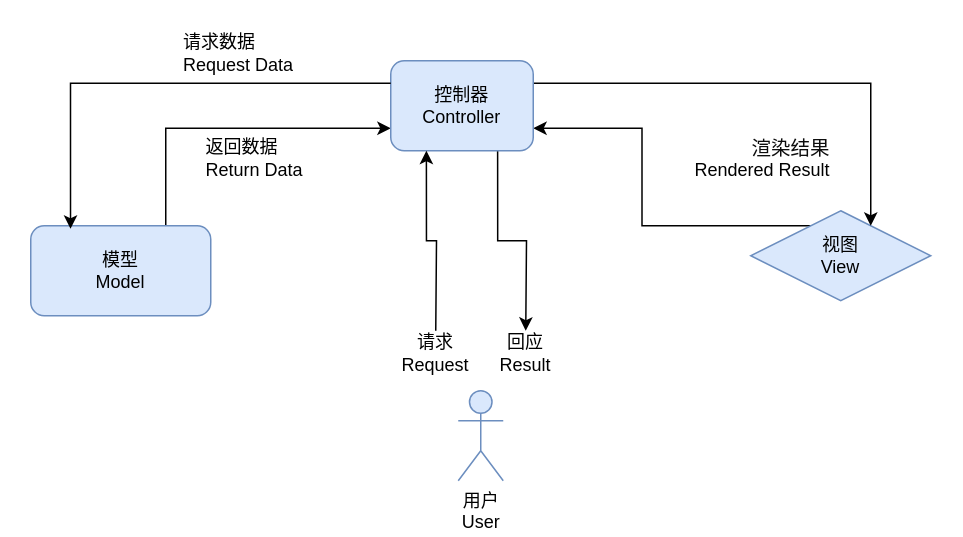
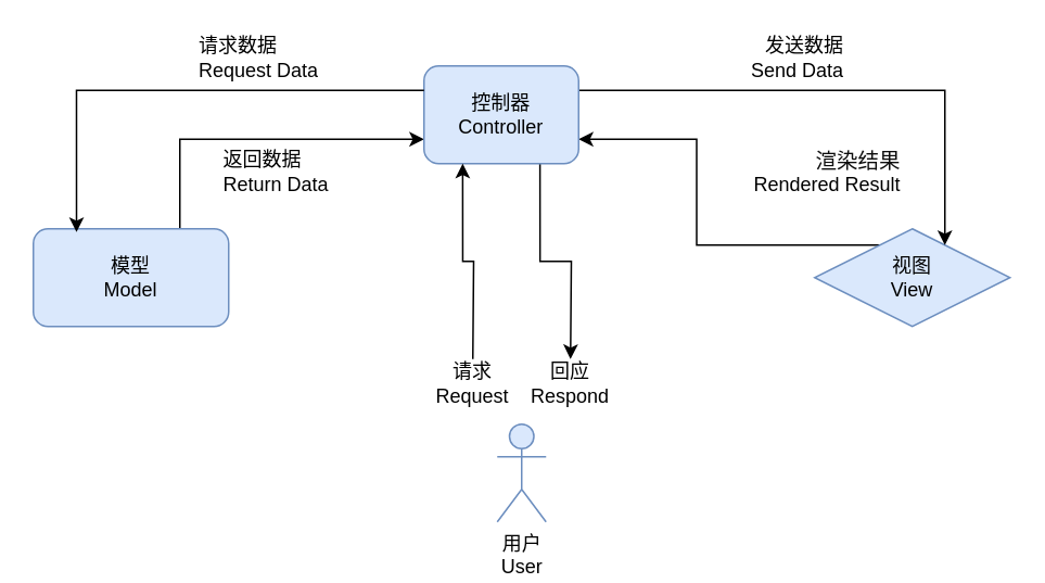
  <mxCell id="0" />
  <mxCell id="1" parent="0" />
  <mxCell id="2" style="edgeStyle=orthogonalEdgeStyle;rounded=0;orthogonalLoop=1;jettySize=auto;html=1;entryX=0;entryY=0.75;entryDx=0;entryDy=0;exitX=0.75;exitY=0;exitDx=0;exitDy=0;" edge="1" parent="1" source="3" target="8"><mxGeometry relative="1" as="geometry" /></mxCell>
- <mxCell id="3" value="&lt;div&gt;模型&lt;/div&gt;Model" style="rounded=1;whiteSpace=wrap;html=1;fillColor=#dae8fc;strokeColor=#6c8ebf;" vertex="1" parent="1"><mxGeometry x="20" y="150" width="120" height="60" as="geometry" /></mxCell>
+ <mxCell id="3" value="&lt;div&gt;模型&lt;/div&gt;Model" style="rounded=1;whiteSpace=wrap;html=1;fillColor=#dae8fc;strokeColor=#6c8ebf;" vertex="1" parent="1"><mxGeometry x="20" y="140" width="120" height="60" as="geometry" /></mxCell>
  <mxCell id="4" style="edgeStyle=orthogonalEdgeStyle;rounded=0;orthogonalLoop=1;jettySize=auto;html=1;entryX=1;entryY=0.75;entryDx=0;entryDy=0;exitX=0.25;exitY=0;exitDx=0;exitDy=0;" edge="1" parent="1" source="5" target="8"><mxGeometry relative="1" as="geometry" /></mxCell>
  <mxCell id="5" value="&lt;div&gt;视图&lt;/div&gt;View" style="rhombus;whiteSpace=wrap;html=1;fillColor=#dae8fc;strokeColor=#6c8ebf;" vertex="1" parent="1"><mxGeometry x="500" y="140" width="120" height="60" as="geometry" /></mxCell>
  <mxCell id="6" style="edgeStyle=orthogonalEdgeStyle;rounded=0;orthogonalLoop=1;jettySize=auto;html=1;exitX=0.75;exitY=1;exitDx=0;exitDy=0;" edge="1" parent="1" source="8"><mxGeometry relative="1" as="geometry"><mxPoint x="350" y="220" as="targetPoint" /></mxGeometry></mxCell>
  <mxCell id="7" style="edgeStyle=orthogonalEdgeStyle;rounded=0;orthogonalLoop=1;jettySize=auto;html=1;entryX=0.75;entryY=0;entryDx=0;entryDy=0;exitX=1;exitY=0.25;exitDx=0;exitDy=0;" edge="1" parent="1" source="8" target="5"><mxGeometry relative="1" as="geometry" /></mxCell>
  <mxCell id="8" value="&lt;div&gt;控制器&lt;/div&gt;Controller" style="rounded=1;whiteSpace=wrap;html=1;fillColor=#dae8fc;strokeColor=#6c8ebf;" vertex="1" parent="1"><mxGeometry x="260" y="40" width="95" height="60" as="geometry" /></mxCell>
  <mxCell id="9" style="edgeStyle=orthogonalEdgeStyle;rounded=0;orthogonalLoop=1;jettySize=auto;html=1;entryX=0.25;entryY=1;entryDx=0;entryDy=0;" edge="1" parent="1" target="8"><mxGeometry relative="1" as="geometry"><mxPoint x="290" y="220" as="sourcePoint" /></mxGeometry></mxCell>
  <mxCell id="10" value="&lt;div&gt;用户&lt;/div&gt;User" style="shape=umlActor;verticalLabelPosition=bottom;verticalAlign=top;html=1;outlineConnect=0;fillColor=#dae8fc;strokeColor=#6c8ebf;" vertex="1" parent="1"><mxGeometry x="305" y="260" width="30" height="60" as="geometry" /></mxCell>
  <mxCell id="11" value="&lt;div&gt;请求&lt;/div&gt;Request" style="text;html=1;align=center;verticalAlign=middle;whiteSpace=wrap;rounded=0;" vertex="1" parent="1"><mxGeometry x="260" y="220" width="60" height="30" as="geometry" /></mxCell>
- <mxCell id="12" value="&lt;div&gt;回应&lt;/div&gt;Result" style="text;html=1;align=center;verticalAlign=middle;whiteSpace=wrap;rounded=0;" vertex="1" parent="1"><mxGeometry x="320" y="220" width="60" height="30" as="geometry" /></mxCell>
+ <mxCell id="12" value="&lt;div&gt;回应&lt;/div&gt;Respond" style="text;html=1;align=center;verticalAlign=middle;whiteSpace=wrap;rounded=0;" vertex="1" parent="1"><mxGeometry x="320" y="220" width="60" height="30" as="geometry" /></mxCell>
  <mxCell id="13" style="edgeStyle=orthogonalEdgeStyle;rounded=0;orthogonalLoop=1;jettySize=auto;html=1;entryX=0.221;entryY=0.034;entryDx=0;entryDy=0;entryPerimeter=0;exitX=0;exitY=0.25;exitDx=0;exitDy=0;" edge="1" parent="1" source="8" target="3"><mxGeometry relative="1" as="geometry" /></mxCell>
  <mxCell id="14" value="&lt;div&gt;请求数据&lt;/div&gt;Request Data" style="text;html=1;align=left;verticalAlign=middle;whiteSpace=wrap;rounded=0;" vertex="1" parent="1"><mxGeometry x="120" y="20" width="80" height="30" as="geometry" /></mxCell>
  <mxCell id="15" value="&lt;div&gt;返回数据&lt;/div&gt;Return Data" style="text;html=1;align=left;verticalAlign=middle;whiteSpace=wrap;rounded=0;" vertex="1" parent="1"><mxGeometry x="135" y="90" width="80" height="30" as="geometry" /></mxCell>
  <mxCell id="16" value="&lt;div&gt;&lt;span style=&quot;color: rgba(0, 0, 0, 0.95); font-family: Inter, -apple-system, BlinkMacSystemFont, &amp;quot;Segoe UI&amp;quot;, &amp;quot;SF Pro SC&amp;quot;, &amp;quot;SF Pro Display&amp;quot;, &amp;quot;SF Pro Icons&amp;quot;, &amp;quot;PingFang SC&amp;quot;, &amp;quot;Hiragino Sans GB&amp;quot;, &amp;quot;Microsoft YaHei&amp;quot;, &amp;quot;Helvetica Neue&amp;quot;, Helvetica, Arial, sans-serif; font-size: 13px; text-align: start;&quot;&gt;渲染结果&lt;/span&gt;&lt;/div&gt;Rendered Result" style="text;html=1;align=right;verticalAlign=middle;whiteSpace=wrap;rounded=0;" vertex="1" parent="1"><mxGeometry x="455" y="90" width="100" height="30" as="geometry" /></mxCell>
+ <mxCell id="17" value="&lt;div&gt;发送数据&lt;/div&gt;Send Data" style="text;html=1;align=right;verticalAlign=middle;whiteSpace=wrap;rounded=0;" vertex="1" parent="1"><mxGeometry x="440" y="20" width="80" height="30" as="geometry" /></mxCell>
